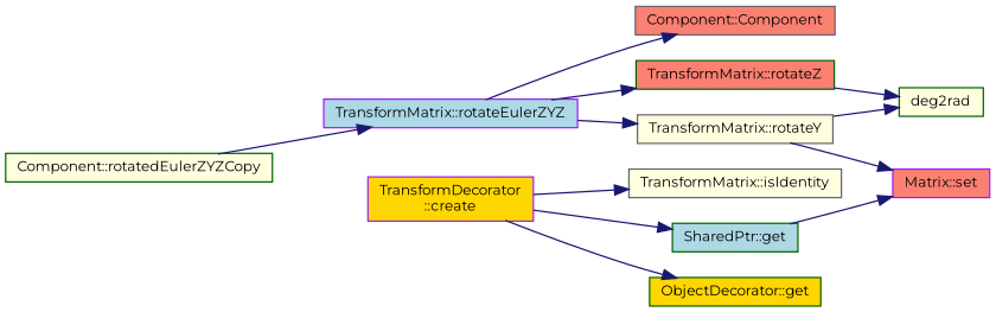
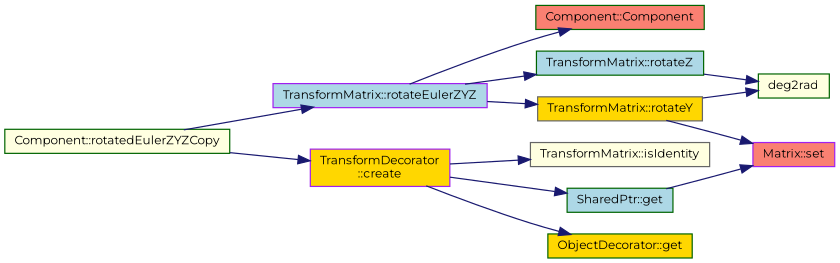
  digraph {
    fontname=Montserrat
    rankdir=LR
    node [color=darkgreen fillcolor=lightyellow fontname=Montserrat fontsize=10 shape=record style=filled]
    edge [color=midnightblue fontname=Montserrat fontsize=10 labelfontname=Helvetica labelfontsize=10 style=solid]
    n1 [fontcolor=black height=0.2 label="Component::rotatedEulerZYZCopy" width=0.4]
    n2 [color=purple fillcolor=lightblue height=0.2 label="TransformMatrix::rotateEulerZYZ" width=0.4]
    n3 [color=purple fillcolor=gold height=0.2 label="TransformDecorator\l::create" width=0.4]
-   n4 [color=gray40 fillcolor=salmon height=0.2 label="Component::Component" width=0.4]
-   n5 [fillcolor=salmon height=0.2 label="TransformMatrix::rotateZ" width=0.4]
-   n6 [color=gray40 height=0.2 label="TransformMatrix::rotateY" width=0.4]
+   n4 [fillcolor=salmon height=0.2 label="Component::Component" width=0.4]
+   n5 [fillcolor=lightblue height=0.2 label="TransformMatrix::rotateZ" width=0.4]
+   n6 [color=gray40 fillcolor=gold height=0.2 label="TransformMatrix::rotateY" width=0.4]
    n7 [color=gray40 height=0.2 label="TransformMatrix::isIdentity" width=0.4]
    n8 [fillcolor=lightblue height=0.2 label="SharedPtr::get" width=0.4]
    n9 [fillcolor=gold height=0.2 label="ObjectDecorator::get" width=0.4]
    n10 [height=0.2 label=deg2rad width=0.4]
    n11 [color=purple fillcolor=salmon height=0.2 label="Matrix::set" width=0.4]
    n1 -> n2
+   n1 -> n3
    n2 -> n4
    n2 -> n5
    n2 -> n6
    n3 -> n7
    n3 -> n8
    n3 -> n9
    n5 -> n10
    n6 -> n10
    n6 -> n11
    n8 -> n11
  }
